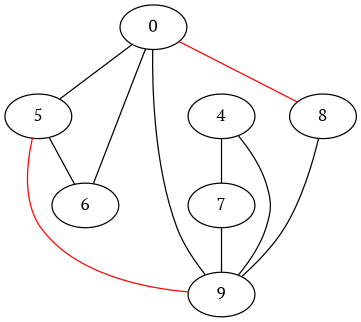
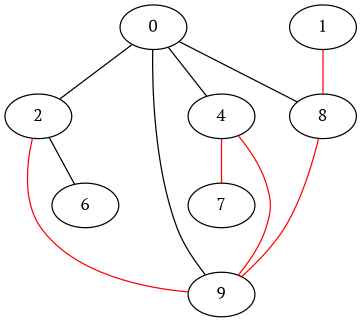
  graph {
    fontname="PT Serif"
    node [fontname="PT Serif"]
    edge [color=black fontname="PT Serif"]
    0
-   2 [label=5]
+   2
    6
    8
    9
+   1
    4
    7
    0 -- 2
-   0 -- 6
-   0 -- 8 [color=red]
+   0 -- 4
+   0 -- 8
    0 -- 9
    2 -- 6
    2 -- 9 [color=red]
-   8 -- 9
-   4 -- 9
-   4 -- 7
-   7 -- 9
+   8 -- 9 [color=red]
+   1 -- 8 [color=red]
+   4 -- 9 [color=red]
+   4 -- 7 [color=red]
  }
